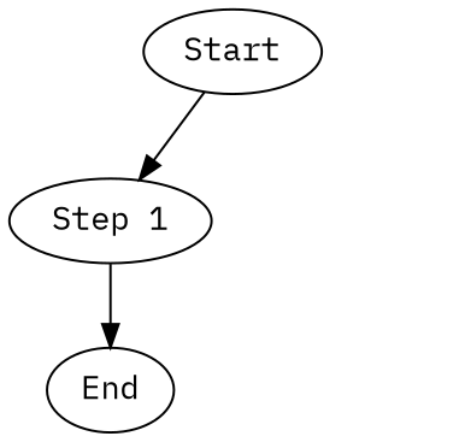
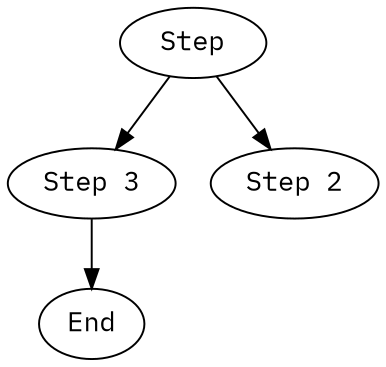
  digraph {
    fontname="IBM Plex Mono"
    node [fontname="IBM Plex Mono"]
    edge [fontname="IBM Plex Mono"]
-   n1 [label=Start]
-   n2 [label="Step 1"]
+   n1 [label=Step]
+   n2 [label="Step 3"]
+   n3 [label="Step 2"]
    n4 [label=End]
    n1 -> n2
+   n1 -> n3
    n2 -> n4
  }
